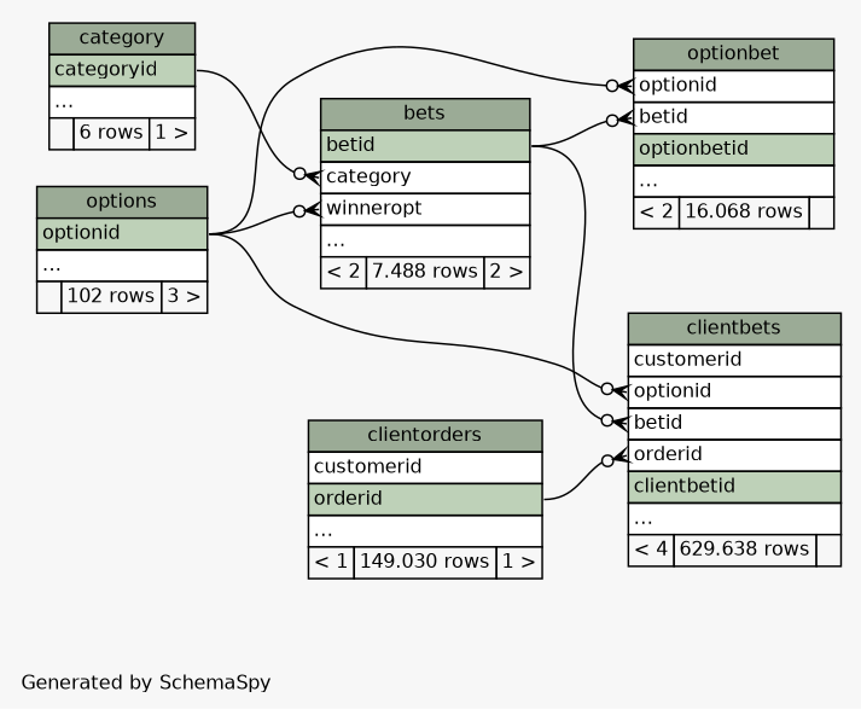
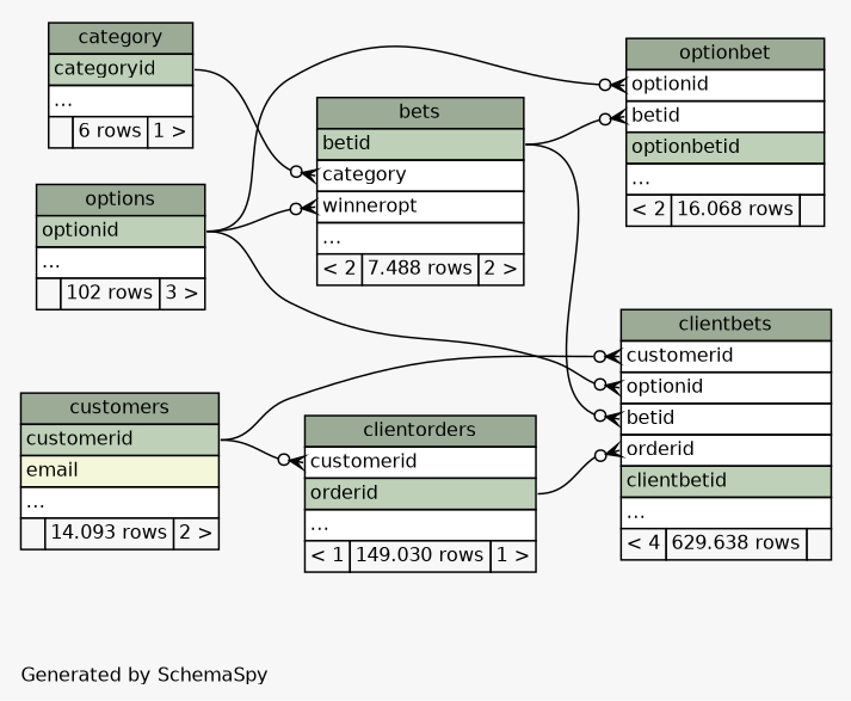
  digraph {
    bgcolor="#f7f7f7"
    fontname=Helvetica
    fontsize=11
    label="\nGenerated by SchemaSpy"
    labeljust=l
    nodesep=0.18
    rankdir=RL
    ranksep=0.46
    node [fontname=Helvetica fontsize=11 shape=plaintext]
    edge [arrowhead=none arrowsize=0.8 arrowtail=crowodot dir=back headport="optionid:e" tailport="betid:w"]
    n1 [label=<     <TABLE BORDER="0" CELLBORDER="1" CELLSPACING="0" BGCOLOR="#ffffff">       <TR><TD COLSPAN="3" BGCOLOR="#9bab96" ALIGN="CENTER">bets</TD></TR>       <TR><TD PORT="betid" COLSPAN="3" BGCOLOR="#bed1b8" ALIGN="LEFT">betid</TD></TR>       <TR><TD PORT="category" COLSPAN="3" ALIGN="LEFT">category</TD></TR>       <TR><TD PORT="winneropt" COLSPAN="3" ALIGN="LEFT">winneropt</TD></TR>       <TR><TD PORT="elipses" COLSPAN="3" ALIGN="LEFT">...</TD></TR>       <TR><TD ALIGN="LEFT" BGCOLOR="#f7f7f7">&lt; 2</TD><TD ALIGN="RIGHT" BGCOLOR="#f7f7f7">7.488 rows</TD><TD ALIGN="RIGHT" BGCOLOR="#f7f7f7">2 &gt;</TD></TR>     </TABLE>>]
    n2 [label=<     <TABLE BORDER="0" CELLBORDER="1" CELLSPACING="0" BGCOLOR="#ffffff">       <TR><TD COLSPAN="3" BGCOLOR="#9bab96" ALIGN="CENTER">category</TD></TR>       <TR><TD PORT="categoryid" COLSPAN="3" BGCOLOR="#bed1b8" ALIGN="LEFT">categoryid</TD></TR>       <TR><TD PORT="elipses" COLSPAN="3" ALIGN="LEFT">...</TD></TR>       <TR><TD ALIGN="LEFT" BGCOLOR="#f7f7f7">  </TD><TD ALIGN="RIGHT" BGCOLOR="#f7f7f7">6 rows</TD><TD ALIGN="RIGHT" BGCOLOR="#f7f7f7">1 &gt;</TD></TR>     </TABLE>>]
    n3 [label=<     <TABLE BORDER="0" CELLBORDER="1" CELLSPACING="0" BGCOLOR="#ffffff">       <TR><TD COLSPAN="3" BGCOLOR="#9bab96" ALIGN="CENTER">options</TD></TR>       <TR><TD PORT="optionid" COLSPAN="3" BGCOLOR="#bed1b8" ALIGN="LEFT">optionid</TD></TR>       <TR><TD PORT="elipses" COLSPAN="3" ALIGN="LEFT">...</TD></TR>       <TR><TD ALIGN="LEFT" BGCOLOR="#f7f7f7">  </TD><TD ALIGN="RIGHT" BGCOLOR="#f7f7f7">102 rows</TD><TD ALIGN="RIGHT" BGCOLOR="#f7f7f7">3 &gt;</TD></TR>     </TABLE>>]
    n4 [label=<     <TABLE BORDER="0" CELLBORDER="1" CELLSPACING="0" BGCOLOR="#ffffff">       <TR><TD COLSPAN="3" BGCOLOR="#9bab96" ALIGN="CENTER">clientbets</TD></TR>       <TR><TD PORT="customerid" COLSPAN="3" ALIGN="LEFT">customerid</TD></TR>       <TR><TD PORT="optionid" COLSPAN="3" ALIGN="LEFT">optionid</TD></TR>       <TR><TD PORT="betid" COLSPAN="3" ALIGN="LEFT">betid</TD></TR>       <TR><TD PORT="orderid" COLSPAN="3" ALIGN="LEFT">orderid</TD></TR>       <TR><TD PORT="clientbetid" COLSPAN="3" BGCOLOR="#bed1b8" ALIGN="LEFT">clientbetid</TD></TR>       <TR><TD PORT="elipses" COLSPAN="3" ALIGN="LEFT">...</TD></TR>       <TR><TD ALIGN="LEFT" BGCOLOR="#f7f7f7">&lt; 4</TD><TD ALIGN="RIGHT" BGCOLOR="#f7f7f7">629.638 rows</TD><TD ALIGN="RIGHT" BGCOLOR="#f7f7f7">  </TD></TR>     </TABLE>>]
    n5 [label=<     <TABLE BORDER="0" CELLBORDER="1" CELLSPACING="0" BGCOLOR="#ffffff">       <TR><TD COLSPAN="3" BGCOLOR="#9bab96" ALIGN="CENTER">clientorders</TD></TR>       <TR><TD PORT="customerid" COLSPAN="3" ALIGN="LEFT">customerid</TD></TR>       <TR><TD PORT="orderid" COLSPAN="3" BGCOLOR="#bed1b8" ALIGN="LEFT">orderid</TD></TR>       <TR><TD PORT="elipses" COLSPAN="3" ALIGN="LEFT">...</TD></TR>       <TR><TD ALIGN="LEFT" BGCOLOR="#f7f7f7">&lt; 1</TD><TD ALIGN="RIGHT" BGCOLOR="#f7f7f7">149.030 rows</TD><TD ALIGN="RIGHT" BGCOLOR="#f7f7f7">1 &gt;</TD></TR>     </TABLE>>]
+   n6 [label=<     <TABLE BORDER="0" CELLBORDER="1" CELLSPACING="0" BGCOLOR="#ffffff">       <TR><TD COLSPAN="3" BGCOLOR="#9bab96" ALIGN="CENTER">customers</TD></TR>       <TR><TD PORT="customerid" COLSPAN="3" BGCOLOR="#bed1b8" ALIGN="LEFT">customerid</TD></TR>       <TR><TD PORT="email" COLSPAN="3" BGCOLOR="#f4f7da" ALIGN="LEFT">email</TD></TR>       <TR><TD PORT="elipses" COLSPAN="3" ALIGN="LEFT">...</TD></TR>       <TR><TD ALIGN="LEFT" BGCOLOR="#f7f7f7">  </TD><TD ALIGN="RIGHT" BGCOLOR="#f7f7f7">14.093 rows</TD><TD ALIGN="RIGHT" BGCOLOR="#f7f7f7">2 &gt;</TD></TR>     </TABLE>>]
    n7 [label=<     <TABLE BORDER="0" CELLBORDER="1" CELLSPACING="0" BGCOLOR="#ffffff">       <TR><TD COLSPAN="3" BGCOLOR="#9bab96" ALIGN="CENTER">optionbet</TD></TR>       <TR><TD PORT="optionid" COLSPAN="3" ALIGN="LEFT">optionid</TD></TR>       <TR><TD PORT="betid" COLSPAN="3" ALIGN="LEFT">betid</TD></TR>       <TR><TD PORT="optionbetid" COLSPAN="3" BGCOLOR="#bed1b8" ALIGN="LEFT">optionbetid</TD></TR>       <TR><TD PORT="elipses" COLSPAN="3" ALIGN="LEFT">...</TD></TR>       <TR><TD ALIGN="LEFT" BGCOLOR="#f7f7f7">&lt; 2</TD><TD ALIGN="RIGHT" BGCOLOR="#f7f7f7">16.068 rows</TD><TD ALIGN="RIGHT" BGCOLOR="#f7f7f7">  </TD></TR>     </TABLE>>]
    n1 -> n2 [headport="categoryid:e" tailport="category:w"]
    n1 -> n3 [tailport="winneropt:w"]
    n4 -> n1 [headport="betid:e"]
    n4 -> n3 [tailport="optionid:w"]
    n4 -> n5 [headport="orderid:e" tailport="orderid:w"]
+   n4 -> n6 [headport="customerid:e" tailport="customerid:w"]
+   n5 -> n6 [headport="customerid:e" tailport="customerid:w"]
    n7 -> n1 [headport="betid:e"]
    n7 -> n3 [tailport="optionid:w"]
  }
